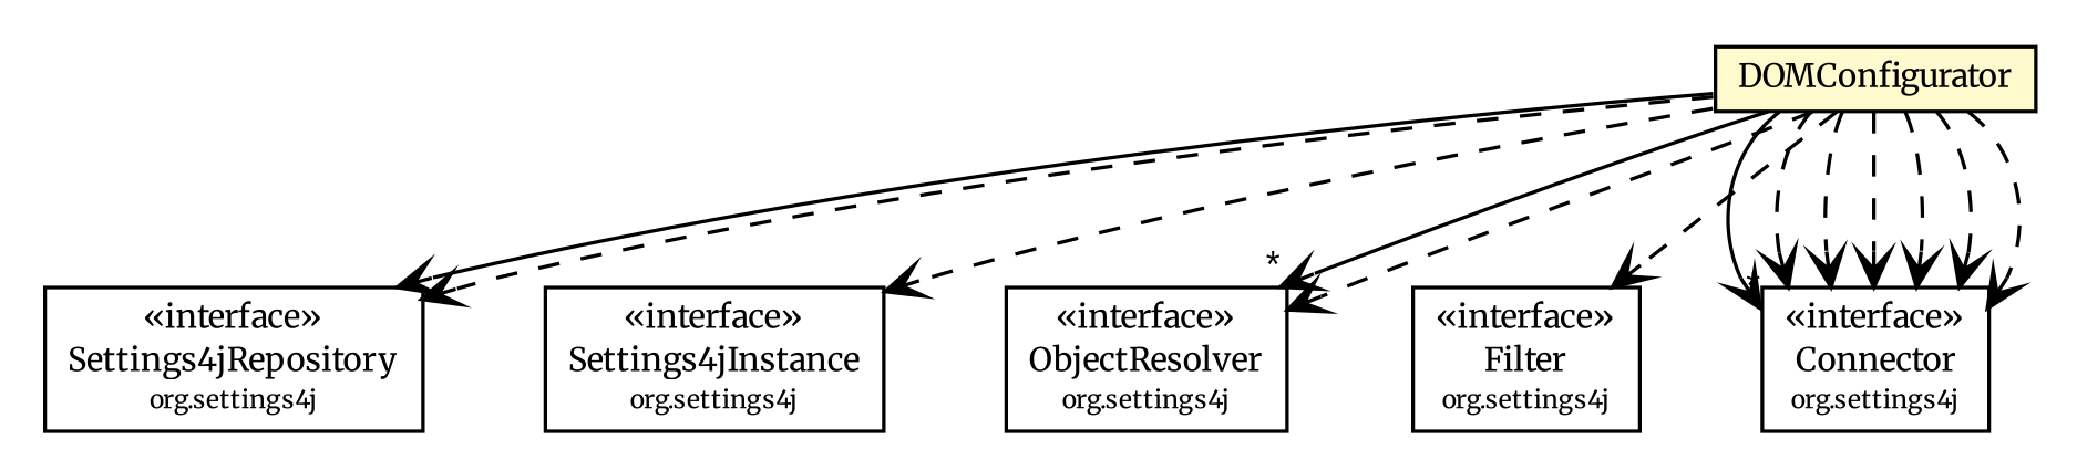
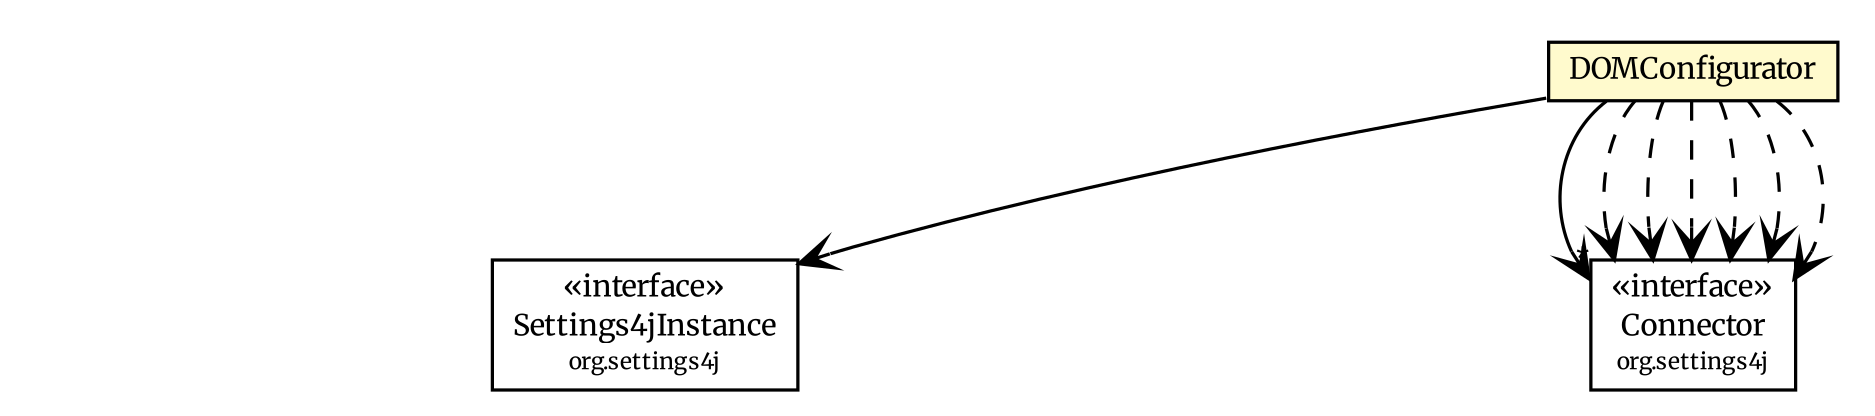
  digraph {
    fontname=Merriweather
    nodesep=0.25
    ranksep=0.5
    node [fontcolor=black fontname=Merriweather fontsize=9.0 shape=plaintext]
    edge [arrowhead=open color=black fontcolor=black fontname=Merriweather fontsize=10.0 headport=p labelfontname=arial labelfontsize=10 tailport=p style=dashed]
    n1 [label=<<table title="org.settings4j.config.DOMConfigurator" border="0" cellborder="1" cellspacing="0" cellpadding="2" port="p" bgcolor="lemonChiffon" href="./DOMConfigurator.html"> 		<tr><td><table border="0" cellspacing="0" cellpadding="1"> <tr><td align="center" balign="center"> DOMConfigurator </td></tr> 		</table></td></tr> 		</table>>]
-   n2 [label=<<table title="org.settings4j.Settings4jRepository" border="0" cellborder="1" cellspacing="0" cellpadding="2" port="p" href="../Settings4jRepository.html"> 		<tr><td><table border="0" cellspacing="0" cellpadding="1"> <tr><td align="center" balign="center"> &#171;interface&#187; </td></tr> <tr><td align="center" balign="center"> Settings4jRepository </td></tr> <tr><td align="center" balign="center"><font point-size="7.0"> org.settings4j </font></td></tr> 		</table></td></tr> 		</table>>]
    n3 [label=<<table title="org.settings4j.Settings4jInstance" border="0" cellborder="1" cellspacing="0" cellpadding="2" port="p" href="../Settings4jInstance.html"> 		<tr><td><table border="0" cellspacing="0" cellpadding="1"> <tr><td align="center" balign="center"> &#171;interface&#187; </td></tr> <tr><td align="center" balign="center"> Settings4jInstance </td></tr> <tr><td align="center" balign="center"><font point-size="7.0"> org.settings4j </font></td></tr> 		</table></td></tr> 		</table>>]
-   n4 [label=<<table title="org.settings4j.ObjectResolver" border="0" cellborder="1" cellspacing="0" cellpadding="2" port="p" href="../ObjectResolver.html"> 		<tr><td><table border="0" cellspacing="0" cellpadding="1"> <tr><td align="center" balign="center"> &#171;interface&#187; </td></tr> <tr><td align="center" balign="center"> ObjectResolver </td></tr> <tr><td align="center" balign="center"><font point-size="7.0"> org.settings4j </font></td></tr> 		</table></td></tr> 		</table>>]
-   n5 [label=<<table title="org.settings4j.Filter" border="0" cellborder="1" cellspacing="0" cellpadding="2" port="p" href="../Filter.html"> 		<tr><td><table border="0" cellspacing="0" cellpadding="1"> <tr><td align="center" balign="center"> &#171;interface&#187; </td></tr> <tr><td align="center" balign="center"> Filter </td></tr> <tr><td align="center" balign="center"><font point-size="7.0"> org.settings4j </font></td></tr> 		</table></td></tr> 		</table>>]
    n6 [label=<<table title="org.settings4j.Connector" border="0" cellborder="1" cellspacing="0" cellpadding="2" port="p" href="../Connector.html"> 		<tr><td><table border="0" cellspacing="0" cellpadding="1"> <tr><td align="center" balign="center"> &#171;interface&#187; </td></tr> <tr><td align="center" balign="center"> Connector </td></tr> <tr><td align="center" balign="center"><font point-size="7.0"> org.settings4j </font></td></tr> 		</table></td></tr> 		</table>>]
-   n1 -> n2 [style=""]
-   n1 -> n2
-   n1 -> n3
-   n1 -> n4 [headlabel="*" style=""]
-   n1 -> n4
-   n1 -> n5
+   n1 -> n3 [style=solid]
    n1 -> n6 [headlabel="*" style=""]
    n1 -> n6
    n1 -> n6
    n1 -> n6
    n1 -> n6
    n1 -> n6
    n1 -> n6
  }
